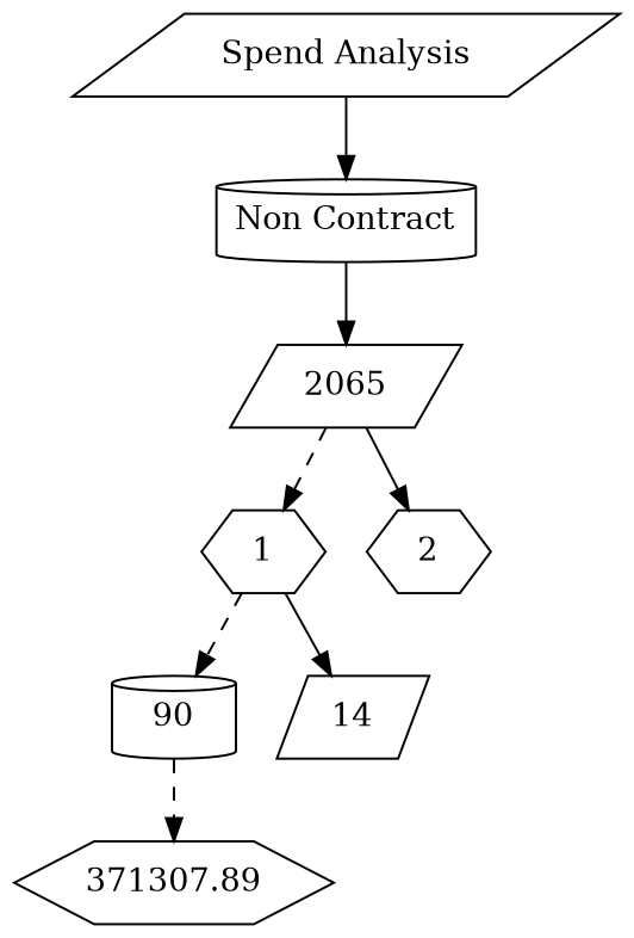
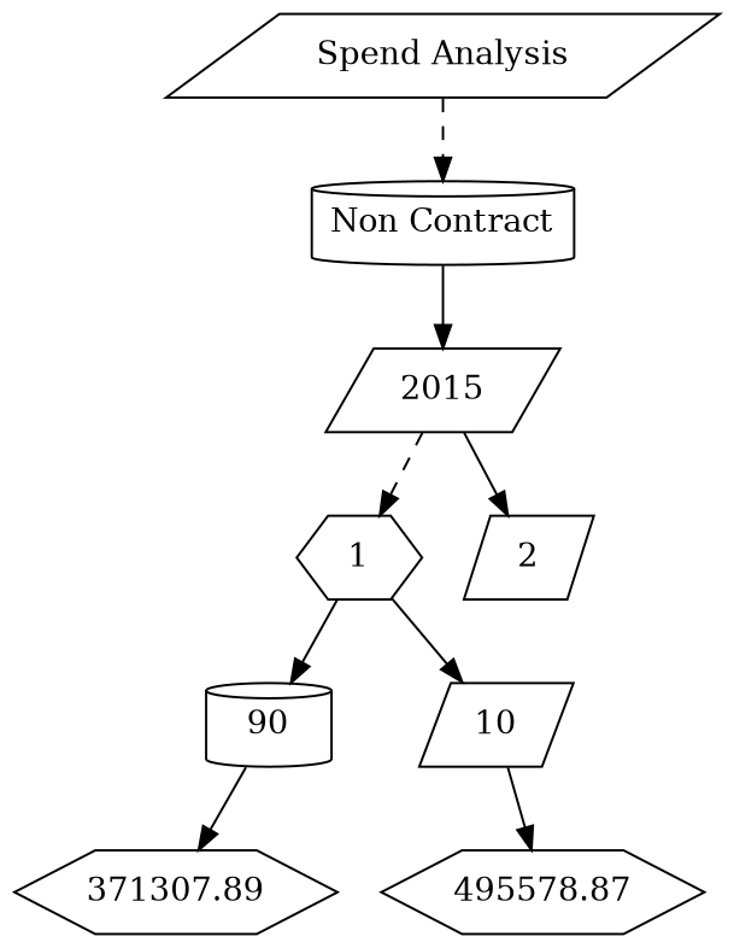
  digraph {
    node [shape=hexagon]
    edge [style=solid]
    n1 [fillcolor=yellow label="Spend Analysis" shape=parallelogram]
    n2 [label="Non Contract" shape=cylinder]
-   n3 [label=2065 shape=parallelogram]
+   n3 [label=2015 shape=parallelogram]
    n4 [label=1]
-   n5 [label=2]
+   n5 [label=2 shape=parallelogram]
    n6 [label=90 shape=cylinder]
-   10 [shape=parallelogram label=14]
+   10 [shape=parallelogram]
    371307.89
-   n1 -> n2
+   495578.87
+   n1 -> n2 [style=dashed]
    n2 -> n3
    n3 -> n4 [style=dashed]
    n3 -> n5
-   n4 -> n6 [style=dashed]
+   n4 -> n6
    n4 -> 10
-   n6 -> 371307.89 [style=dashed]
+   n6 -> 371307.89
+   10 -> 495578.87
  }
